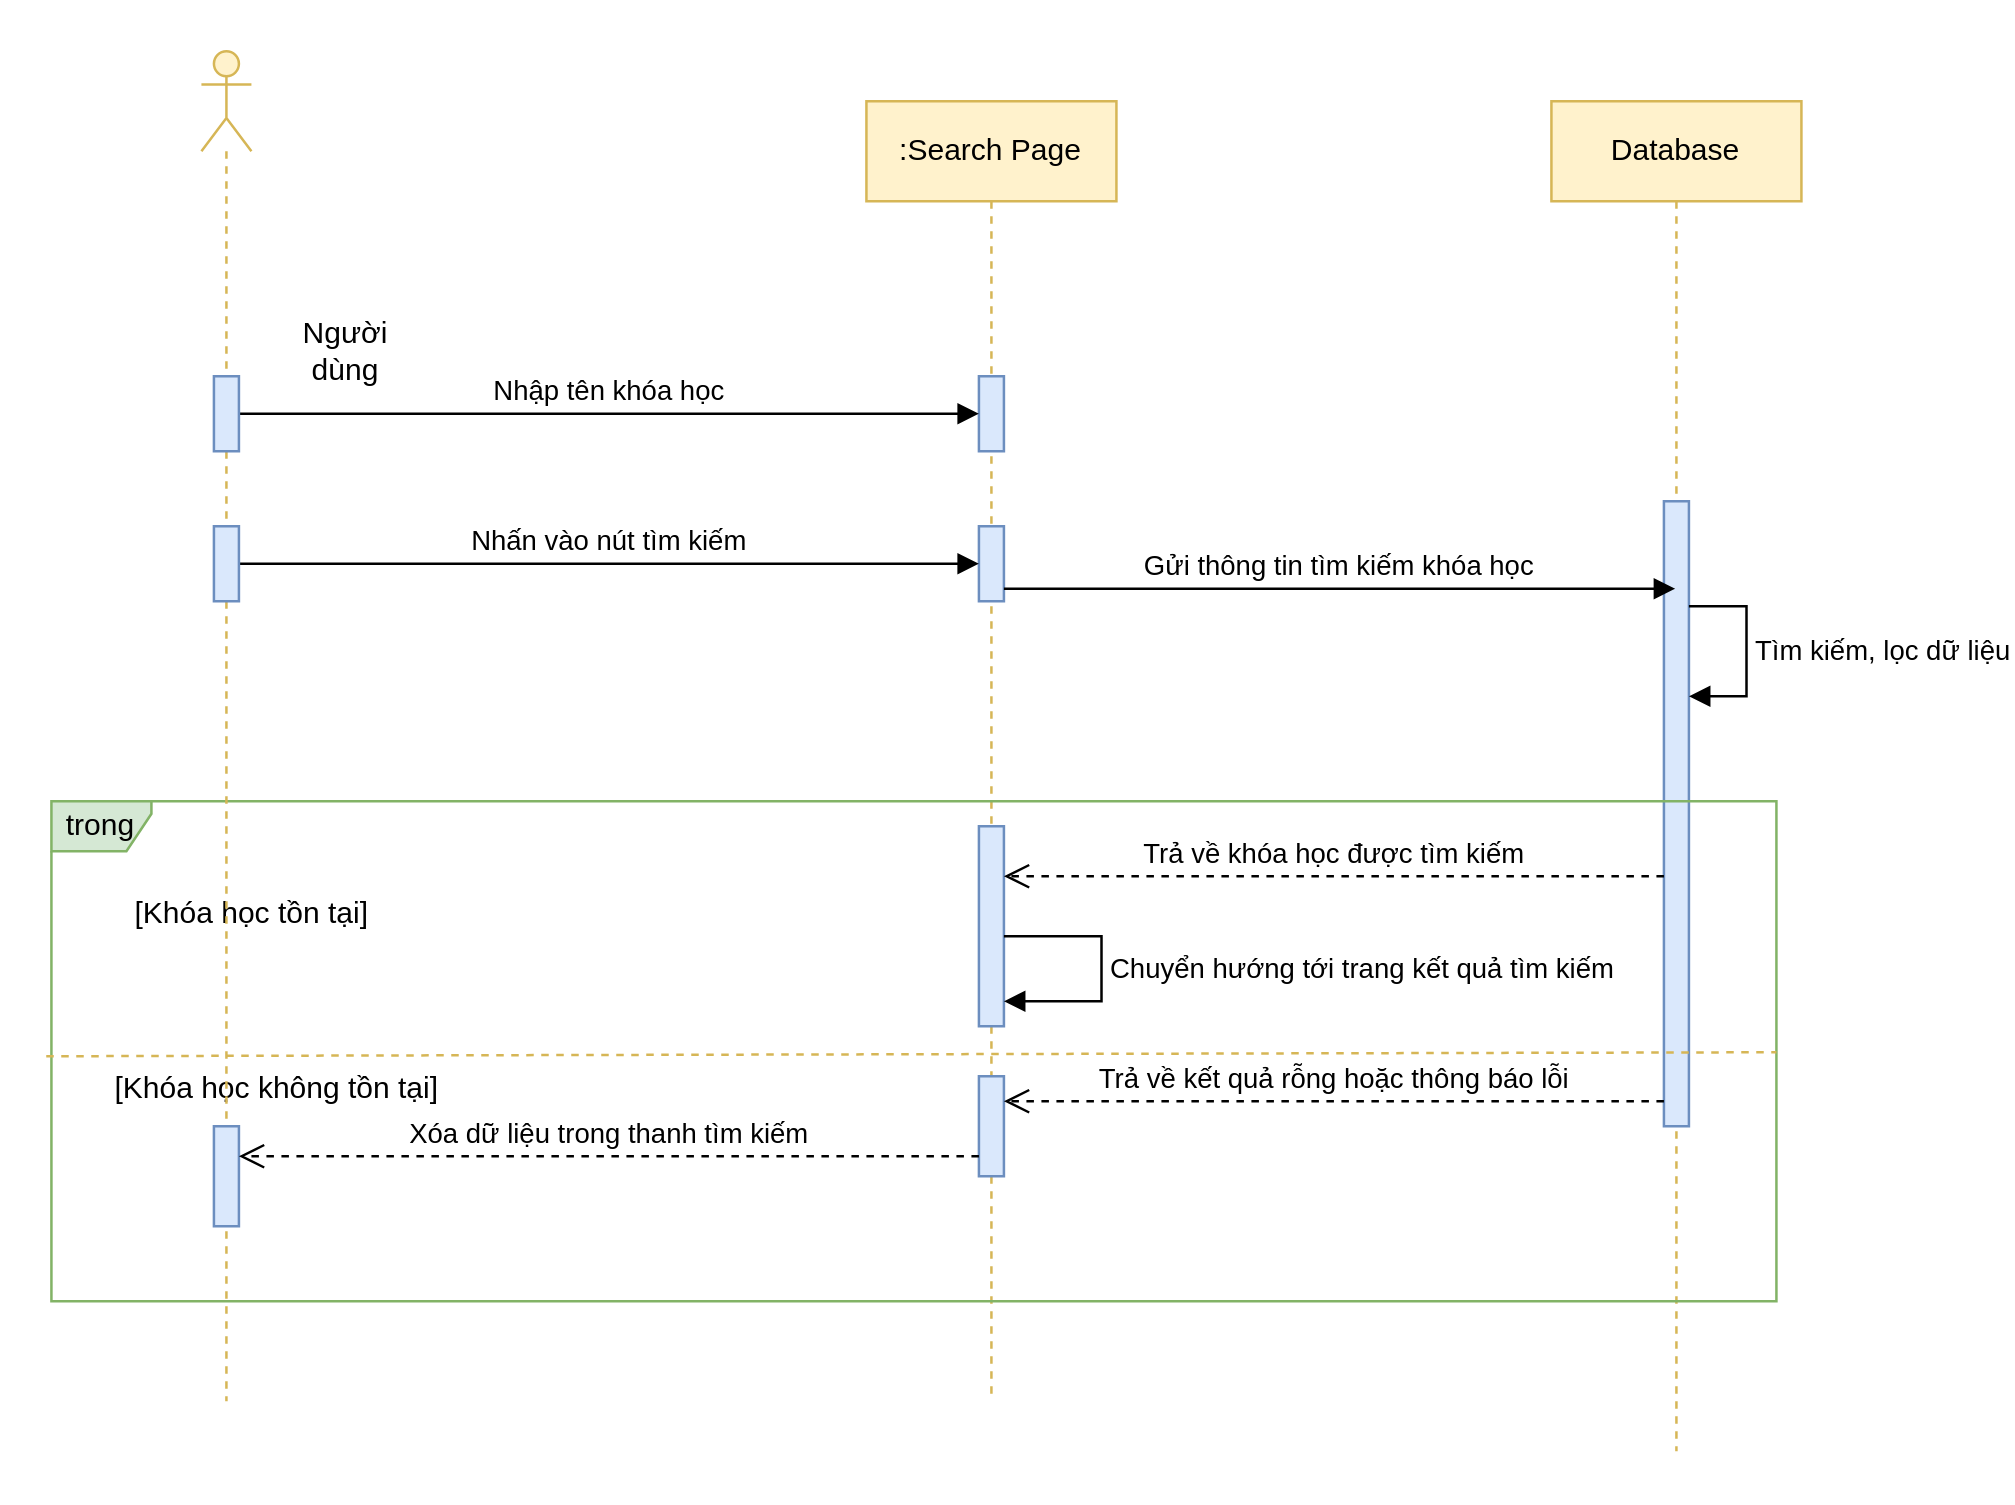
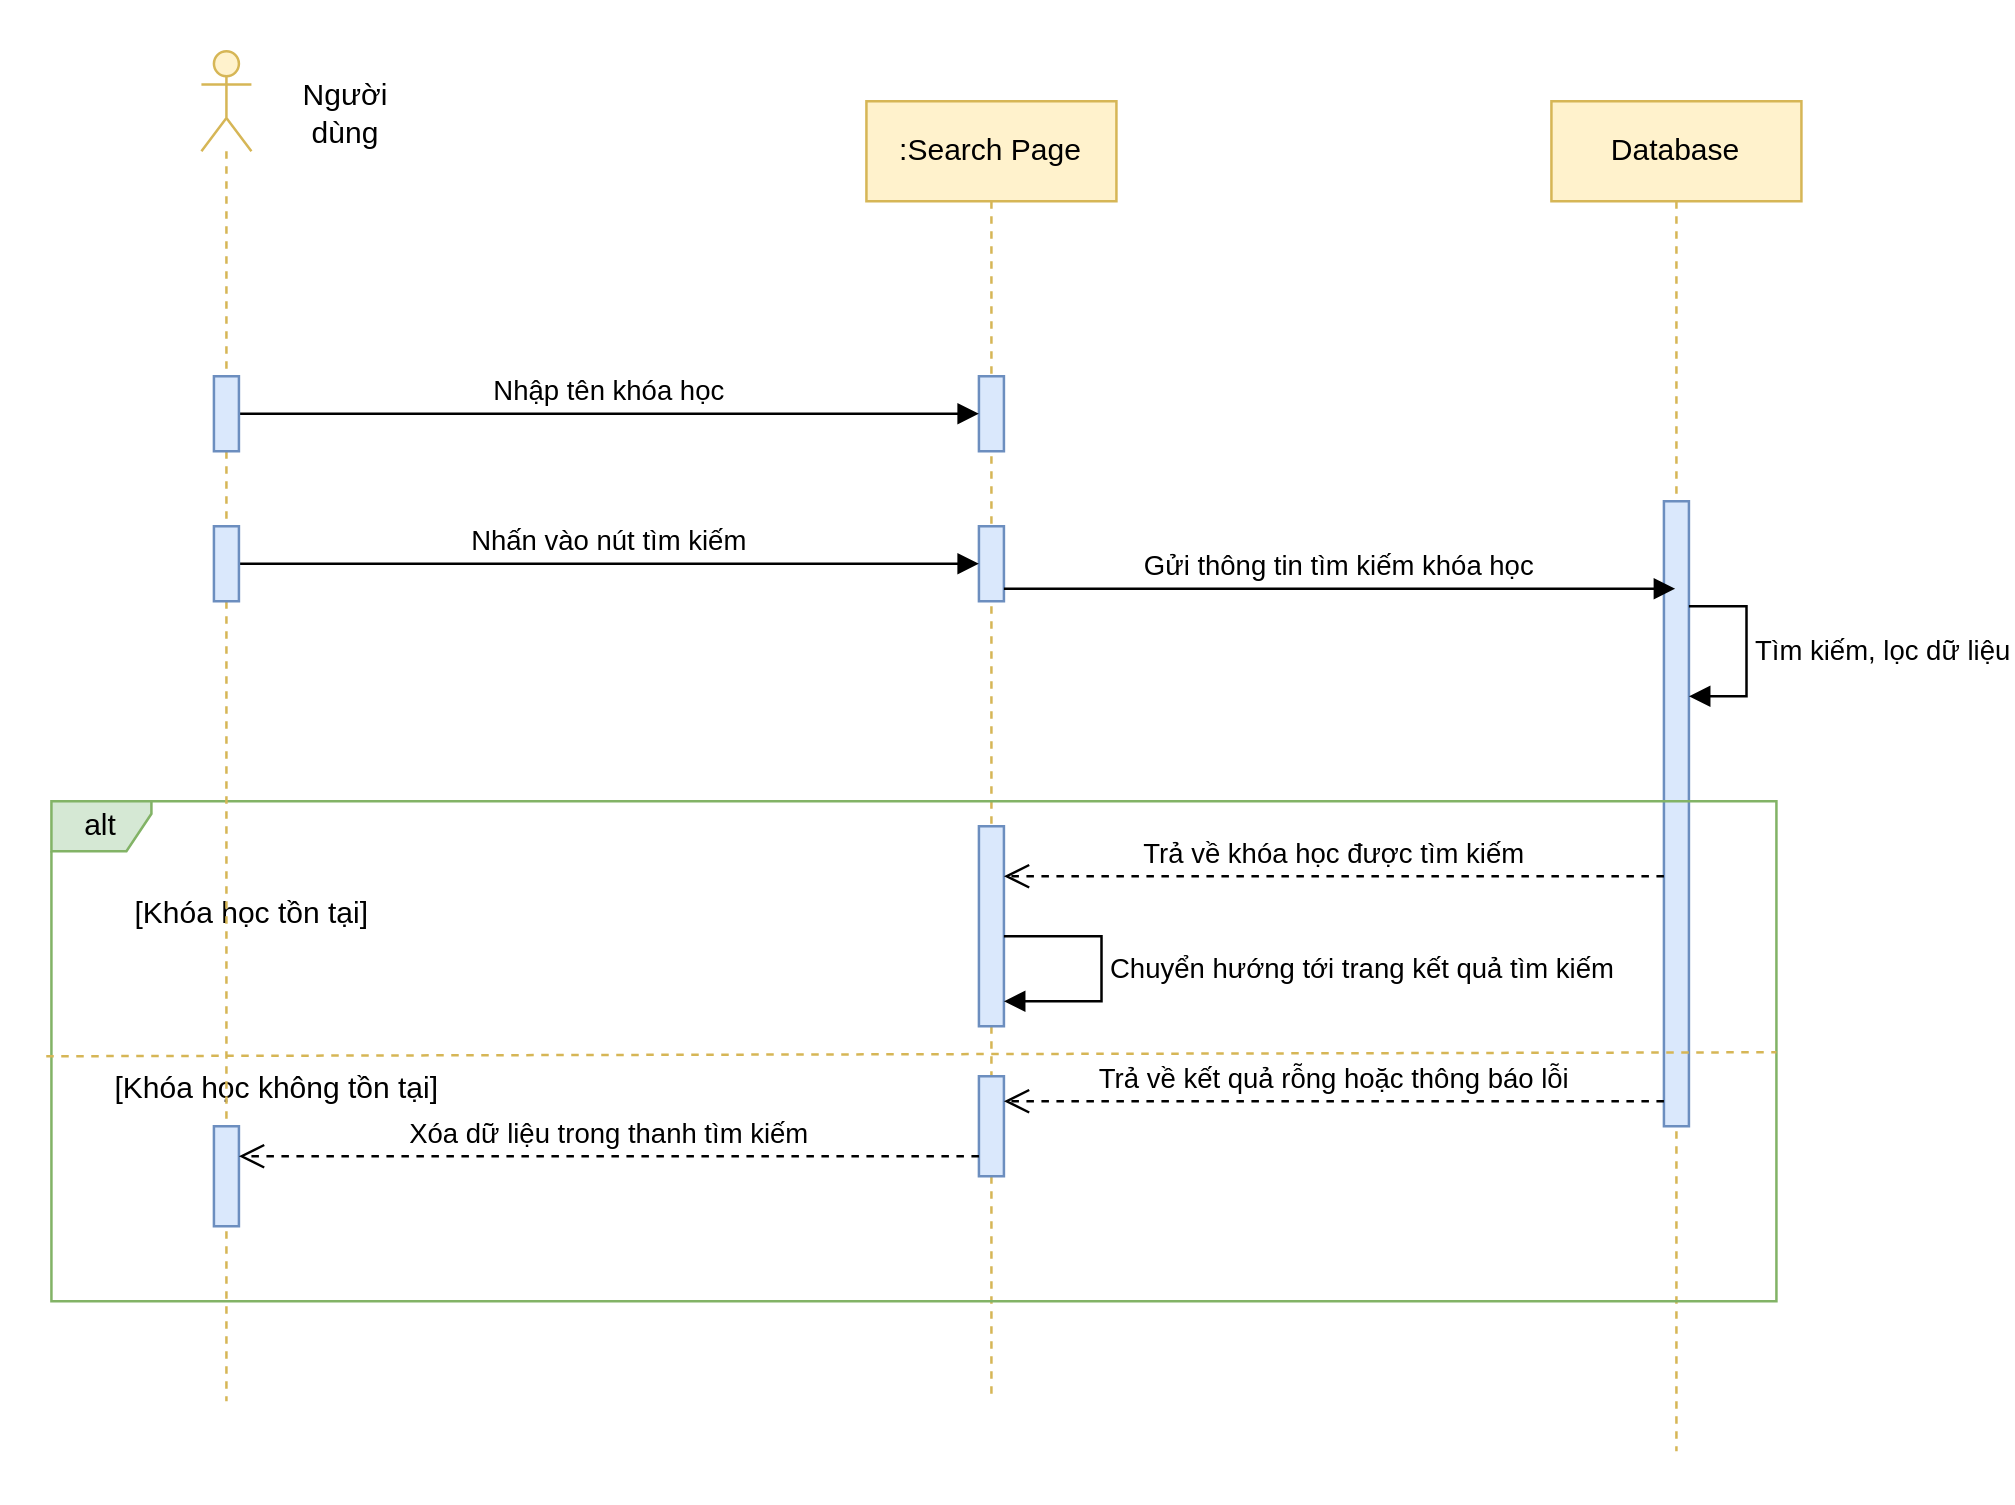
  <mxCell id="0" />
  <mxCell id="1" parent="0" />
  <mxCell id="2" value=":Search Page" style="shape=umlLifeline;perimeter=lifelinePerimeter;whiteSpace=wrap;html=1;container=0;dropTarget=0;collapsible=0;recursiveResize=0;outlineConnect=0;portConstraint=eastwest;newEdgeStyle={&quot;edgeStyle&quot;:&quot;elbowEdgeStyle&quot;,&quot;elbow&quot;:&quot;vertical&quot;,&quot;curved&quot;:0,&quot;rounded&quot;:0};fillColor=#fff2cc;strokeColor=#d6b656;" parent="1" vertex="1"><mxGeometry x="346.07" y="40" width="100" height="520" as="geometry" /></mxCell>
  <mxCell id="3" value="" style="html=1;points=[];perimeter=orthogonalPerimeter;outlineConnect=0;targetShapes=umlLifeline;portConstraint=eastwest;newEdgeStyle={&quot;edgeStyle&quot;:&quot;elbowEdgeStyle&quot;,&quot;elbow&quot;:&quot;vertical&quot;,&quot;curved&quot;:0,&quot;rounded&quot;:0};fillColor=#dae8fc;strokeColor=#6c8ebf;" parent="2" vertex="1"><mxGeometry x="45" y="110" width="10" height="30" as="geometry" /></mxCell>
  <mxCell id="4" value="" style="html=1;points=[[0,0,0,0,5],[0,1,0,0,-5],[1,0,0,0,5],[1,1,0,0,-5]];perimeter=orthogonalPerimeter;outlineConnect=0;targetShapes=umlLifeline;portConstraint=eastwest;newEdgeStyle={&quot;curved&quot;:0,&quot;rounded&quot;:0};fillColor=#dae8fc;strokeColor=#6c8ebf;" parent="2" vertex="1"><mxGeometry x="45" y="170" width="10" height="30" as="geometry" /></mxCell>
  <mxCell id="5" value="Database" style="shape=umlLifeline;perimeter=lifelinePerimeter;whiteSpace=wrap;html=1;container=0;dropTarget=0;collapsible=0;recursiveResize=0;outlineConnect=0;portConstraint=eastwest;newEdgeStyle={&quot;edgeStyle&quot;:&quot;elbowEdgeStyle&quot;,&quot;elbow&quot;:&quot;vertical&quot;,&quot;curved&quot;:0,&quot;rounded&quot;:0};fillColor=#fff2cc;strokeColor=#d6b656;" parent="1" vertex="1"><mxGeometry x="620.07" y="40" width="100" height="540" as="geometry" /></mxCell>
  <mxCell id="6" value="" style="html=1;points=[];perimeter=orthogonalPerimeter;outlineConnect=0;targetShapes=umlLifeline;portConstraint=eastwest;newEdgeStyle={&quot;edgeStyle&quot;:&quot;elbowEdgeStyle&quot;,&quot;elbow&quot;:&quot;vertical&quot;,&quot;curved&quot;:0,&quot;rounded&quot;:0};fillColor=#dae8fc;strokeColor=#6c8ebf;" parent="5" vertex="1"><mxGeometry x="45" y="160" width="10" height="250" as="geometry" /></mxCell>
  <mxCell id="7" value="Tìm kiếm, lọc dữ liệu" style="html=1;align=left;spacingLeft=2;endArrow=block;rounded=0;edgeStyle=orthogonalEdgeStyle;curved=0;rounded=0;" parent="5" source="6" target="6" edge="1"><mxGeometry relative="1" as="geometry"><mxPoint x="60.93" y="201.5" as="sourcePoint" /><Array as="points"><mxPoint x="78" y="202" /><mxPoint x="78" y="238" /></Array><mxPoint x="55.001" y="238.5" as="targetPoint" /></mxGeometry></mxCell>
  <mxCell id="8" value="Nhập tên khóa học" style="html=1;verticalAlign=bottom;endArrow=block;curved=0;rounded=0;" parent="1" source="21" target="3" edge="1"><mxGeometry width="80" relative="1" as="geometry"><mxPoint x="210.07" y="250" as="sourcePoint" /><mxPoint x="440.07" y="290" as="targetPoint" /></mxGeometry></mxCell>
  <mxCell id="9" value="Nhấn vào nút tìm kiếm" style="html=1;verticalAlign=bottom;endArrow=block;curved=0;rounded=0;" parent="1" source="22" target="4" edge="1"><mxGeometry x="0.002" width="80" relative="1" as="geometry"><mxPoint x="140.07" y="210" as="sourcePoint" /><mxPoint x="391.07" y="194.58" as="targetPoint" /><mxPoint as="offset" /></mxGeometry></mxCell>
  <mxCell id="10" value="Gửi thông tin tìm kiếm khóa học" style="html=1;verticalAlign=bottom;endArrow=block;curved=0;rounded=0;exitX=1;exitY=1;exitDx=0;exitDy=-5;exitPerimeter=0;" parent="1" source="4" target="5" edge="1"><mxGeometry width="80" relative="1" as="geometry"><mxPoint x="510.07" y="240" as="sourcePoint" /><mxPoint x="590.07" y="240" as="targetPoint" /></mxGeometry></mxCell>
- <mxCell id="11" value="trong" style="shape=umlFrame;whiteSpace=wrap;html=1;pointerEvents=0;width=40;height=20;fillColor=#d5e8d4;strokeColor=#82b366;" parent="1" vertex="1"><mxGeometry x="20.07" y="320" width="690" height="200" as="geometry" /></mxCell>
+ <mxCell id="11" value="alt" style="shape=umlFrame;whiteSpace=wrap;html=1;pointerEvents=0;width=40;height=20;fillColor=#d5e8d4;strokeColor=#82b366;" parent="1" vertex="1"><mxGeometry x="20.07" y="320" width="690" height="200" as="geometry" /></mxCell>
  <mxCell id="12" value="" style="endArrow=none;dashed=1;html=1;rounded=0;entryX=1;entryY=0.502;entryDx=0;entryDy=0;entryPerimeter=0;exitX=-0.003;exitY=0.51;exitDx=0;exitDy=0;exitPerimeter=0;fillColor=#fff2cc;strokeColor=#d6b656;" parent="1" source="11" target="11" edge="1"><mxGeometry width="50" height="50" relative="1" as="geometry"><mxPoint x="390.07" y="430" as="sourcePoint" /><mxPoint x="440.07" y="380" as="targetPoint" /></mxGeometry></mxCell>
  <mxCell id="13" value="" style="html=1;points=[[0,0,0,0,5],[0,1,0,0,-5],[1,0,0,0,5],[1,1,0,0,-5]];perimeter=orthogonalPerimeter;outlineConnect=0;targetShapes=umlLifeline;portConstraint=eastwest;newEdgeStyle={&quot;curved&quot;:0,&quot;rounded&quot;:0};fillColor=#dae8fc;strokeColor=#6c8ebf;" parent="1" vertex="1"><mxGeometry x="391.07" y="330" width="10" height="80" as="geometry" /></mxCell>
  <mxCell id="14" value="Trả về khóa học được tìm kiếm" style="html=1;verticalAlign=bottom;endArrow=open;dashed=1;endSize=8;curved=0;rounded=0;" parent="1" edge="1"><mxGeometry relative="1" as="geometry"><mxPoint x="665.07" y="350" as="sourcePoint" /><mxPoint x="401.07" y="350" as="targetPoint" /></mxGeometry></mxCell>
  <mxCell id="15" value="Chuyển hướng tới trang kết quả tìm kiếm" style="html=1;align=left;spacingLeft=2;endArrow=block;rounded=0;edgeStyle=orthogonalEdgeStyle;curved=0;rounded=0;" parent="1" source="13" target="13" edge="1"><mxGeometry x="0.003" relative="1" as="geometry"><mxPoint x="420.07" y="374" as="sourcePoint" /><Array as="points"><mxPoint x="440.07" y="374" /><mxPoint x="440.07" y="400" /></Array><mxPoint x="420.07" y="410" as="targetPoint" /><mxPoint as="offset" /></mxGeometry></mxCell>
  <mxCell id="16" value="[Khóa học tồn tại]" style="text;html=1;align=center;verticalAlign=middle;resizable=0;points=[];autosize=1;strokeColor=none;fillColor=none;" parent="1" vertex="1"><mxGeometry x="40.07" y="350" width="120" height="30" as="geometry" /></mxCell>
  <mxCell id="17" value="[Khóa học không tồn tại]" style="text;html=1;align=center;verticalAlign=middle;resizable=0;points=[];autosize=1;strokeColor=none;fillColor=none;" parent="1" vertex="1"><mxGeometry x="35.07" y="420" width="150" height="30" as="geometry" /></mxCell>
  <mxCell id="18" value="" style="html=1;points=[[0,0,0,0,5],[0,1,0,0,-5],[1,0,0,0,5],[1,1,0,0,-5]];perimeter=orthogonalPerimeter;outlineConnect=0;targetShapes=umlLifeline;portConstraint=eastwest;newEdgeStyle={&quot;curved&quot;:0,&quot;rounded&quot;:0};fillColor=#dae8fc;strokeColor=#6c8ebf;" parent="1" vertex="1"><mxGeometry x="391.07" y="430" width="10" height="40" as="geometry" /></mxCell>
  <mxCell id="19" value="Trả về kết quả rỗng hoặc thông báo lỗi" style="html=1;verticalAlign=bottom;endArrow=open;dashed=1;endSize=8;curved=0;rounded=0;" parent="1" edge="1"><mxGeometry relative="1" as="geometry"><mxPoint x="665.07" y="440" as="sourcePoint" /><mxPoint x="401.07" y="440" as="targetPoint" /></mxGeometry></mxCell>
  <mxCell id="20" value="" style="shape=umlLifeline;perimeter=lifelinePerimeter;whiteSpace=wrap;html=1;container=1;dropTarget=0;collapsible=0;recursiveResize=0;outlineConnect=0;portConstraint=eastwest;newEdgeStyle={&quot;curved&quot;:0,&quot;rounded&quot;:0};participant=umlActor;fillColor=#fff2cc;strokeColor=#d6b656;" parent="1" vertex="1"><mxGeometry x="80.07" y="20" width="20" height="540" as="geometry" /></mxCell>
  <mxCell id="21" value="" style="html=1;points=[[0,0,0,0,5],[0,1,0,0,-5],[1,0,0,0,5],[1,1,0,0,-5]];perimeter=orthogonalPerimeter;outlineConnect=0;targetShapes=umlLifeline;portConstraint=eastwest;newEdgeStyle={&quot;curved&quot;:0,&quot;rounded&quot;:0};fillColor=#dae8fc;strokeColor=#6c8ebf;" parent="20" vertex="1"><mxGeometry x="5" y="130" width="10" height="30" as="geometry" /></mxCell>
  <mxCell id="22" value="" style="html=1;points=[[0,0,0,0,5],[0,1,0,0,-5],[1,0,0,0,5],[1,1,0,0,-5]];perimeter=orthogonalPerimeter;outlineConnect=0;targetShapes=umlLifeline;portConstraint=eastwest;newEdgeStyle={&quot;curved&quot;:0,&quot;rounded&quot;:0};fillColor=#dae8fc;strokeColor=#6c8ebf;" parent="20" vertex="1"><mxGeometry x="5" y="190" width="10" height="30" as="geometry" /></mxCell>
  <mxCell id="23" value="" style="html=1;points=[[0,0,0,0,5],[0,1,0,0,-5],[1,0,0,0,5],[1,1,0,0,-5]];perimeter=orthogonalPerimeter;outlineConnect=0;targetShapes=umlLifeline;portConstraint=eastwest;newEdgeStyle={&quot;curved&quot;:0,&quot;rounded&quot;:0};fillColor=#dae8fc;strokeColor=#6c8ebf;" parent="20" vertex="1"><mxGeometry x="5" y="430" width="10" height="40" as="geometry" /></mxCell>
  <mxCell id="24" value="Xóa dữ liệu trong thanh tìm kiếm" style="html=1;verticalAlign=bottom;endArrow=open;dashed=1;endSize=8;curved=0;rounded=0;" parent="1" target="23" edge="1"><mxGeometry x="-0.003" relative="1" as="geometry"><mxPoint x="391.07" y="462" as="sourcePoint" /><mxPoint x="85.07" y="462" as="targetPoint" /><mxPoint as="offset" /></mxGeometry></mxCell>
- <mxCell id="25" value="Người dùng" style="text;html=1;strokeColor=none;fillColor=none;align=center;verticalAlign=middle;whiteSpace=wrap;rounded=0;" parent="1" vertex="1"><mxGeometry x="108" y="125" width="60" height="30" as="geometry" /></mxCell>
+ <mxCell id="25" value="Người dùng" style="text;html=1;strokeColor=none;fillColor=none;align=center;verticalAlign=middle;whiteSpace=wrap;rounded=0;" parent="1" vertex="1"><mxGeometry x="108" y="30" width="60" height="30" as="geometry" /></mxCell>
